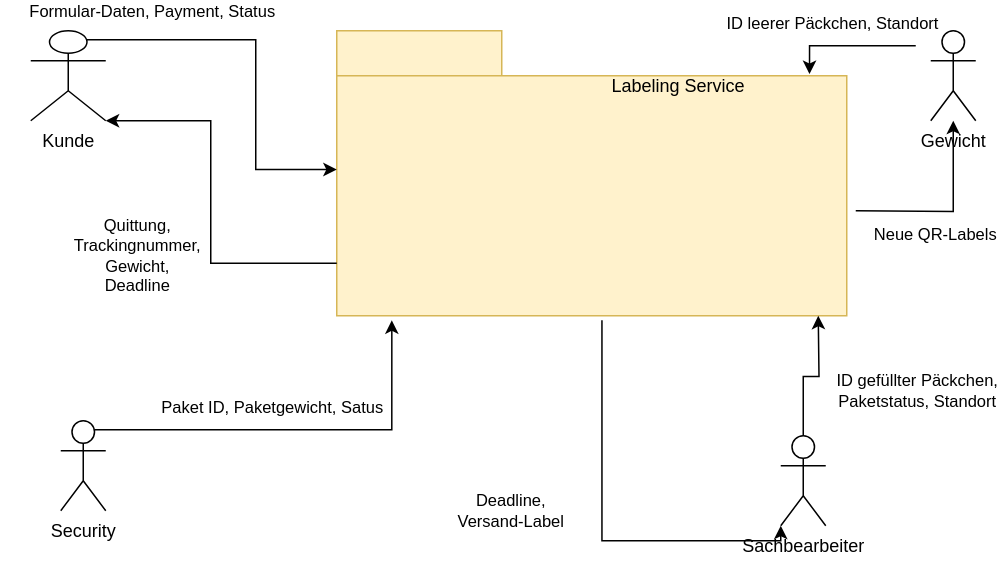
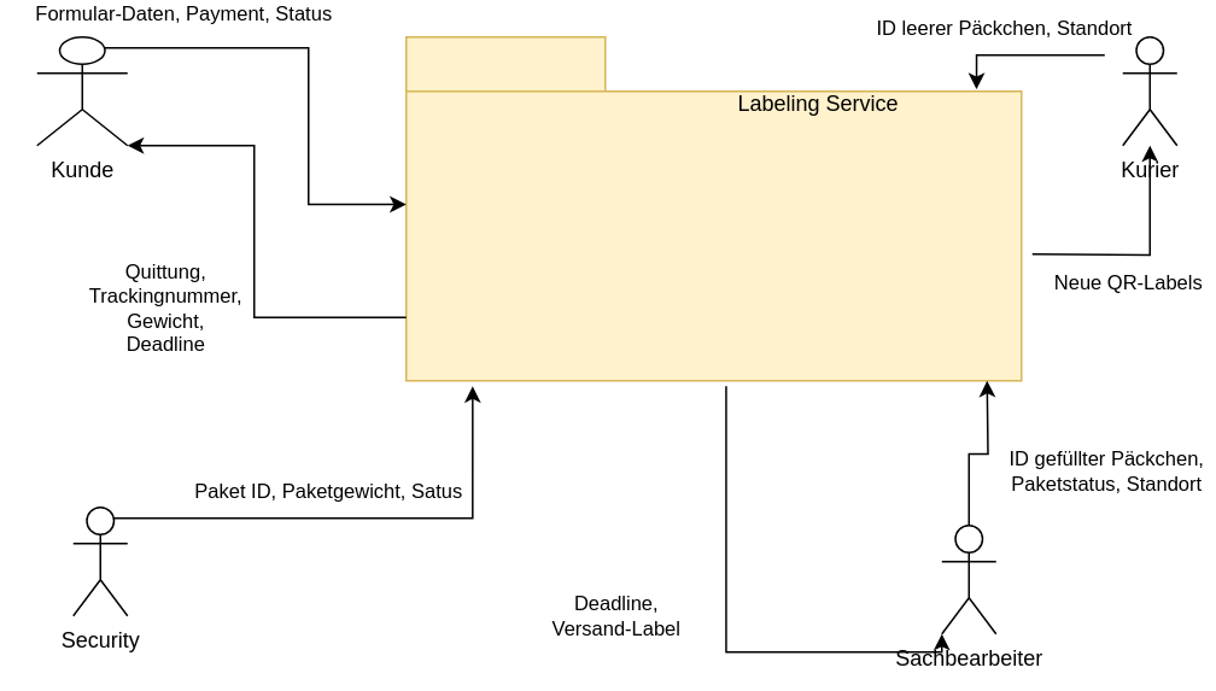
  <mxCell id="0" />
  <mxCell id="1" parent="0" />
  <mxCell id="2" value="" style="shape=folder;fontStyle=1;tabWidth=110;tabHeight=30;tabPosition=left;html=1;boundedLbl=1;labelInHeader=1;container=1;collapsible=0;whiteSpace=wrap;fillColor=#fff2cc;strokeColor=#d6b656;" parent="1" vertex="1"><mxGeometry x="224" y="20" width="340" height="190" as="geometry" /></mxCell>
  <mxCell id="3" value="Labeling Service" style="html=1;strokeColor=none;resizeWidth=1;resizeHeight=1;fillColor=none;part=1;connectable=0;allowArrows=0;deletable=0;whiteSpace=wrap;" parent="2" vertex="1"><mxGeometry width="136" height="13.571" relative="1" as="geometry"><mxPoint x="160" y="30" as="offset" /></mxGeometry></mxCell>
  <mxCell id="4" value="Kunde" style="shape=umlActor;verticalLabelPosition=bottom;verticalAlign=top;html=1;" parent="1" vertex="1"><mxGeometry x="20" y="20" width="50" height="60" as="geometry" /></mxCell>
  <mxCell id="5" value="Security" style="shape=umlActor;verticalLabelPosition=bottom;verticalAlign=top;html=1;" parent="1" vertex="1"><mxGeometry x="40" y="280" width="30" height="60" as="geometry" /></mxCell>
- <mxCell id="6" value="Gewicht" style="shape=umlActor;verticalLabelPosition=bottom;verticalAlign=top;html=1;" parent="1" vertex="1"><mxGeometry x="620" y="20" width="30" height="60" as="geometry" /></mxCell>
+ <mxCell id="6" value="Kurier" style="shape=umlActor;verticalLabelPosition=bottom;verticalAlign=top;html=1;" parent="1" vertex="1"><mxGeometry x="620" y="20" width="30" height="60" as="geometry" /></mxCell>
  <mxCell id="7" value="Sachbearbeiter" style="shape=umlActor;verticalLabelPosition=bottom;verticalAlign=top;html=1;" parent="1" vertex="1"><mxGeometry x="520" y="290" width="30" height="60" as="geometry" /></mxCell>
  <mxCell id="8" style="edgeStyle=orthogonalEdgeStyle;rounded=0;orthogonalLoop=1;jettySize=auto;html=1;exitX=0.75;exitY=0.1;exitDx=0;exitDy=0;exitPerimeter=0;entryX=0.108;entryY=1.016;entryDx=0;entryDy=0;entryPerimeter=0;" parent="1" source="5" target="2" edge="1"><mxGeometry relative="1" as="geometry" /></mxCell>
  <mxCell id="9" value="Paket ID, Paketgewicht, Satus" style="edgeLabel;html=1;align=center;verticalAlign=middle;resizable=0;points=[];" parent="8" vertex="1" connectable="0"><mxGeometry x="0.303" y="-1" relative="1" as="geometry"><mxPoint x="-59" y="-17" as="offset" /></mxGeometry></mxCell>
  <mxCell id="10" style="edgeStyle=orthogonalEdgeStyle;rounded=0;orthogonalLoop=1;jettySize=auto;html=1;exitX=0.75;exitY=0.1;exitDx=0;exitDy=0;exitPerimeter=0;entryX=0;entryY=0;entryDx=0;entryDy=92.5;entryPerimeter=0;" parent="1" source="4" target="2" edge="1"><mxGeometry relative="1" as="geometry"><Array as="points"><mxPoint x="170" y="26" /><mxPoint x="170" y="112" /></Array></mxGeometry></mxCell>
  <mxCell id="11" value="Formular-Daten, Payment, Status" style="edgeLabel;html=1;align=center;verticalAlign=middle;resizable=0;points=[];" parent="10" vertex="1" connectable="0"><mxGeometry x="-0.601" y="-2" relative="1" as="geometry"><mxPoint x="-7" y="-22" as="offset" /></mxGeometry></mxCell>
  <mxCell id="12" style="edgeStyle=orthogonalEdgeStyle;rounded=0;orthogonalLoop=1;jettySize=auto;html=1;exitX=0;exitY=0;exitDx=0;exitDy=155;exitPerimeter=0;entryX=1;entryY=1;entryDx=0;entryDy=0;entryPerimeter=0;" parent="1" source="2" target="4" edge="1"><mxGeometry relative="1" as="geometry"><Array as="points"><mxPoint x="140" y="80" /></Array></mxGeometry></mxCell>
  <mxCell id="13" value="Quittung,&lt;br&gt;&lt;div&gt;Trackingnummer,&lt;/div&gt;&lt;div&gt;Gewicht,&lt;/div&gt;&lt;div&gt;Deadline&lt;br&gt;&lt;/div&gt;" style="edgeLabel;html=1;align=center;verticalAlign=middle;resizable=0;points=[];" parent="12" vertex="1" connectable="0"><mxGeometry x="-0.098" y="-2" relative="1" as="geometry"><mxPoint x="-52" y="22" as="offset" /></mxGeometry></mxCell>
  <mxCell id="14" style="edgeStyle=orthogonalEdgeStyle;rounded=0;orthogonalLoop=1;jettySize=auto;html=1;entryX=0.927;entryY=0.152;entryDx=0;entryDy=0;entryPerimeter=0;" parent="1" target="2" edge="1"><mxGeometry relative="1" as="geometry"><mxPoint x="610" y="30" as="sourcePoint" /><mxPoint x="540.54" y="38.88" as="targetPoint" /><Array as="points"><mxPoint x="539" y="30" /></Array></mxGeometry></mxCell>
  <mxCell id="15" value="ID leerer Päckchen, Standort&amp;nbsp;" style="edgeLabel;html=1;align=center;verticalAlign=middle;resizable=0;points=[];" parent="14" vertex="1" connectable="0"><mxGeometry x="-0.182" y="-3" relative="1" as="geometry"><mxPoint x="-18" y="-13" as="offset" /></mxGeometry></mxCell>
  <mxCell id="16" style="edgeStyle=orthogonalEdgeStyle;rounded=0;orthogonalLoop=1;jettySize=auto;html=1;" parent="1" target="6" edge="1"><mxGeometry relative="1" as="geometry"><mxPoint x="570" y="140" as="sourcePoint" /></mxGeometry></mxCell>
  <mxCell id="17" value="Neue QR-Labels" style="edgeLabel;html=1;align=center;verticalAlign=middle;resizable=0;points=[];" parent="16" vertex="1" connectable="0"><mxGeometry x="-0.456" y="-5" relative="1" as="geometry"><mxPoint x="19" y="10" as="offset" /></mxGeometry></mxCell>
  <mxCell id="18" style="edgeStyle=orthogonalEdgeStyle;rounded=0;orthogonalLoop=1;jettySize=auto;html=1;exitX=0.52;exitY=1.016;exitDx=0;exitDy=0;exitPerimeter=0;entryX=0;entryY=1;entryDx=0;entryDy=0;entryPerimeter=0;" parent="1" source="2" target="7" edge="1"><mxGeometry relative="1" as="geometry"><Array as="points"><mxPoint x="401" y="360" /></Array></mxGeometry></mxCell>
  <mxCell id="19" value="&lt;div&gt;Deadline,&lt;/div&gt;&lt;div&gt;Versand-Label&lt;br&gt;&lt;/div&gt;" style="edgeLabel;html=1;align=center;verticalAlign=middle;resizable=0;points=[];" parent="18" vertex="1" connectable="0"><mxGeometry x="-0.463" relative="1" as="geometry"><mxPoint x="-61" y="52" as="offset" /></mxGeometry></mxCell>
  <mxCell id="20" style="edgeStyle=orthogonalEdgeStyle;rounded=0;orthogonalLoop=1;jettySize=auto;html=1;exitX=0.5;exitY=0;exitDx=0;exitDy=0;exitPerimeter=0;" parent="1" source="7" edge="1"><mxGeometry relative="1" as="geometry"><mxPoint x="545" y="280" as="sourcePoint" /><mxPoint x="545" y="210" as="targetPoint" /><Array as="points" /></mxGeometry></mxCell>
  <mxCell id="21" value="ID gefüllter Päckchen,&lt;br&gt;Paketstatus, Standort" style="edgeLabel;html=1;align=center;verticalAlign=middle;resizable=0;points=[];" parent="20" vertex="1" connectable="0"><mxGeometry x="0.208" y="-3" relative="1" as="geometry"><mxPoint x="62" y="14" as="offset" /></mxGeometry></mxCell>
